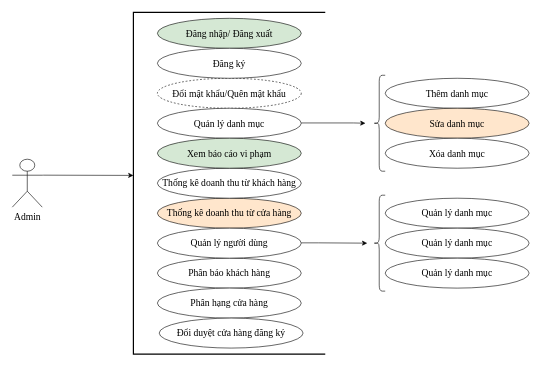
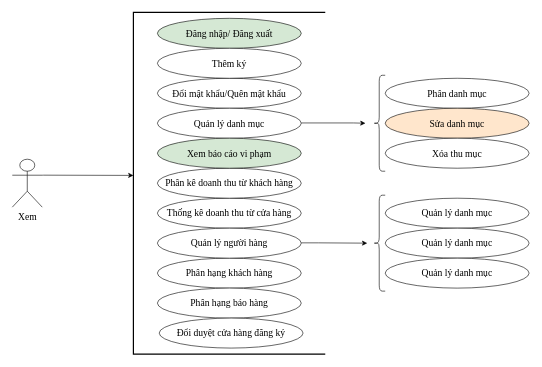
  <mxCell id="0" />
  <mxCell id="1" parent="0" />
  <mxCell id="2" value="" style="edgeStyle=orthogonalEdgeStyle;rounded=0;orthogonalLoop=1;jettySize=auto;html=1;exitX=1;exitY=0.333;exitDx=0;exitDy=0;exitPerimeter=0;" parent="1" source="3" edge="1"><mxGeometry relative="1" as="geometry"><mxPoint x="222" y="292" as="targetPoint" /><Array as="points"><mxPoint x="72" y="292" /></Array></mxGeometry></mxCell>
- <mxCell id="3" value="Admin" style="shape=umlActor;verticalLabelPosition=bottom;verticalAlign=top;html=1;outlineConnect=0;fontFamily=Times New Roman;fontSize=16;" parent="1" vertex="1"><mxGeometry x="20" y="265" width="50" height="80" as="geometry" /></mxCell>
+ <mxCell id="3" value="Xem" style="shape=umlActor;verticalLabelPosition=bottom;verticalAlign=top;html=1;outlineConnect=0;fontFamily=Times New Roman;fontSize=16;" parent="1" vertex="1"><mxGeometry x="20" y="265" width="50" height="80" as="geometry" /></mxCell>
  <mxCell id="4" value="" style="strokeWidth=2;html=1;shape=mxgraph.flowchart.annotation_1;align=left;pointerEvents=1;fontFamily=Times New Roman;fontSize=16;" parent="1" vertex="1"><mxGeometry x="222" y="20" width="320" height="570" as="geometry" /></mxCell>
  <mxCell id="5" value="Đăng nhập/ Đăng xuất" style="ellipse;whiteSpace=wrap;html=1;fontFamily=Times New Roman;fontSize=16;fillColor=#d5e8d4;" parent="1" vertex="1"><mxGeometry x="262" width="240" height="50" as="geometry" y="30" /></mxCell>
- <mxCell id="6" value="Đổi mật khẩu/Quên mật khẩu" style="ellipse;whiteSpace=wrap;html=1;fontFamily=Times New Roman;fontSize=16;dashed=1;" parent="1" vertex="1"><mxGeometry x="262" y="130" width="240" height="50" as="geometry" /></mxCell>
+ <mxCell id="6" value="Đổi mật khẩu/Quên mật khẩu" style="ellipse;whiteSpace=wrap;html=1;fontFamily=Times New Roman;fontSize=16;" parent="1" vertex="1"><mxGeometry x="262" y="130" width="240" height="50" as="geometry" /></mxCell>
  <mxCell id="7" value="Quản lý danh mục" style="ellipse;whiteSpace=wrap;html=1;fontFamily=Times New Roman;fontSize=16;" parent="1" vertex="1"><mxGeometry x="262" y="180" width="240" height="50" as="geometry" /></mxCell>
- <mxCell id="8" value="Thống kê doanh thu từ cửa hàng" style="ellipse;whiteSpace=wrap;html=1;fontFamily=Times New Roman;fontSize=16;fillColor=#ffe6cc;" parent="1" vertex="1"><mxGeometry x="262" y="330" width="240" height="50" as="geometry" /></mxCell>
- <mxCell id="9" value="Thống kê doanh thu từ khách hàng" style="ellipse;whiteSpace=wrap;html=1;fontFamily=Times New Roman;fontSize=16;" parent="1" vertex="1"><mxGeometry x="262" y="280" width="240" height="50" as="geometry" /></mxCell>
- <mxCell id="10" value="Phân báo khách hàng" style="ellipse;whiteSpace=wrap;html=1;fontFamily=Times New Roman;fontSize=16;" parent="1" vertex="1"><mxGeometry x="262" y="430" width="240" height="50" as="geometry" /></mxCell>
- <mxCell id="11" value="Phân hạng cửa hàng" style="ellipse;whiteSpace=wrap;html=1;fontFamily=Times New Roman;fontSize=16;" parent="1" vertex="1"><mxGeometry x="262" y="480" width="240" height="50" as="geometry" /></mxCell>
+ <mxCell id="8" value="Thống kê doanh thu từ cửa hàng" style="ellipse;whiteSpace=wrap;html=1;fontFamily=Times New Roman;fontSize=16;" parent="1" vertex="1"><mxGeometry x="262" y="330" width="240" height="50" as="geometry" /></mxCell>
+ <mxCell id="9" value="Phân kê doanh thu từ khách hàng" style="ellipse;whiteSpace=wrap;html=1;fontFamily=Times New Roman;fontSize=16;" parent="1" vertex="1"><mxGeometry x="262" y="280" width="240" height="50" as="geometry" /></mxCell>
+ <mxCell id="10" value="Phân hạng khách hàng" style="ellipse;whiteSpace=wrap;html=1;fontFamily=Times New Roman;fontSize=16;" parent="1" vertex="1"><mxGeometry x="262" y="430" width="240" height="50" as="geometry" /></mxCell>
+ <mxCell id="11" value="Phân hạng báo hàng" style="ellipse;whiteSpace=wrap;html=1;fontFamily=Times New Roman;fontSize=16;" parent="1" vertex="1"><mxGeometry x="262" y="480" width="240" height="50" as="geometry" /></mxCell>
  <mxCell id="12" value="Xem báo cáo vi phạm" style="ellipse;whiteSpace=wrap;html=1;fontFamily=Times New Roman;fontSize=16;fillColor=#d5e8d4;" parent="1" vertex="1"><mxGeometry x="262" y="230" width="240" height="50" as="geometry" /></mxCell>
- <mxCell id="13" value="Đăng ký" style="ellipse;whiteSpace=wrap;html=1;fontFamily=Times New Roman;fontSize=16;" parent="1" vertex="1"><mxGeometry x="262" y="80" width="240" height="50" as="geometry" /></mxCell>
- <mxCell id="14" value="Quản lý người dùng" style="ellipse;whiteSpace=wrap;html=1;fontFamily=Times New Roman;fontSize=16;" parent="1" vertex="1"><mxGeometry x="262" y="380" width="240" height="50" as="geometry" /></mxCell>
+ <mxCell id="13" value="Thêm ký" style="ellipse;whiteSpace=wrap;html=1;fontFamily=Times New Roman;fontSize=16;" parent="1" vertex="1"><mxGeometry x="262" y="80" width="240" height="50" as="geometry" /></mxCell>
+ <mxCell id="14" value="Quản lý người hàng" style="ellipse;whiteSpace=wrap;html=1;fontFamily=Times New Roman;fontSize=16;" parent="1" vertex="1"><mxGeometry x="262" y="380" width="240" height="50" as="geometry" /></mxCell>
  <mxCell id="15" style="edgeStyle=orthogonalEdgeStyle;rounded=0;orthogonalLoop=1;jettySize=auto;html=1;fontFamily=Times New Roman;fontSize=16;" parent="1" edge="1"><mxGeometry relative="1" as="geometry"><mxPoint x="609" y="205" as="targetPoint" /><mxPoint x="502" y="204.5" as="sourcePoint" /><Array as="points"><mxPoint x="589" y="205" /><mxPoint x="589" y="205" /></Array></mxGeometry></mxCell>
  <mxCell id="16" value="Đổi duyệt cửa hàng đăng ký" style="ellipse;whiteSpace=wrap;html=1;fontFamily=Times New Roman;fontSize=16;" parent="1" vertex="1"><mxGeometry x="265" y="530" width="240" height="50" as="geometry" /></mxCell>
- <mxCell id="17" value="Thêm danh mục" style="ellipse;whiteSpace=wrap;html=1;fontFamily=Times New Roman;fontSize=16;" parent="1" vertex="1"><mxGeometry x="642" y="130" width="240" height="50" as="geometry" /></mxCell>
+ <mxCell id="17" value="Phân danh mục" style="ellipse;whiteSpace=wrap;html=1;fontFamily=Times New Roman;fontSize=16;" parent="1" vertex="1"><mxGeometry x="642" y="130" width="240" height="50" as="geometry" /></mxCell>
  <mxCell id="18" value="Sửa danh mục" style="ellipse;whiteSpace=wrap;html=1;fontFamily=Times New Roman;fontSize=16;fillColor=#ffe6cc;" parent="1" vertex="1"><mxGeometry x="642" y="180" width="240" height="50" as="geometry" /></mxCell>
- <mxCell id="19" value="Xóa danh mục" style="ellipse;whiteSpace=wrap;html=1;fontFamily=Times New Roman;fontSize=16;" parent="1" vertex="1"><mxGeometry x="642" y="230" width="240" height="50" as="geometry" /></mxCell>
+ <mxCell id="19" value="Xóa thu mục" style="ellipse;whiteSpace=wrap;html=1;fontFamily=Times New Roman;fontSize=16;" parent="1" vertex="1"><mxGeometry x="642" y="230" width="240" height="50" as="geometry" /></mxCell>
  <mxCell id="20" value="Quản lý danh mục" style="ellipse;whiteSpace=wrap;html=1;fontFamily=Times New Roman;fontSize=16;" parent="1" vertex="1"><mxGeometry x="642" y="330" width="240" height="50" as="geometry" /></mxCell>
  <mxCell id="21" value="Quản lý danh mục" style="ellipse;whiteSpace=wrap;html=1;fontFamily=Times New Roman;fontSize=16;" parent="1" vertex="1"><mxGeometry x="642" y="380" width="240" height="50" as="geometry" /></mxCell>
  <mxCell id="22" value="Quản lý danh mục" style="ellipse;whiteSpace=wrap;html=1;fontFamily=Times New Roman;fontSize=16;" parent="1" vertex="1"><mxGeometry x="642" y="430" width="240" height="50" as="geometry" /></mxCell>
  <mxCell id="23" value="" style="shape=curlyBracket;whiteSpace=wrap;html=1;rounded=1;" parent="1" vertex="1"><mxGeometry x="622" y="125" width="20" height="160" as="geometry" /></mxCell>
  <mxCell id="24" value="" style="shape=curlyBracket;whiteSpace=wrap;html=1;rounded=1;" parent="1" vertex="1"><mxGeometry x="622" y="325" width="20" height="160" as="geometry" /></mxCell>
  <mxCell id="25" style="edgeStyle=orthogonalEdgeStyle;rounded=0;orthogonalLoop=1;jettySize=auto;html=1;fontFamily=Times New Roman;fontSize=16;" parent="1" edge="1"><mxGeometry relative="1" as="geometry"><mxPoint x="612" y="405" as="targetPoint" /><mxPoint x="502" y="404.5" as="sourcePoint" /><Array as="points"><mxPoint x="531" y="405" /><mxPoint x="531" y="405" /></Array></mxGeometry></mxCell>
